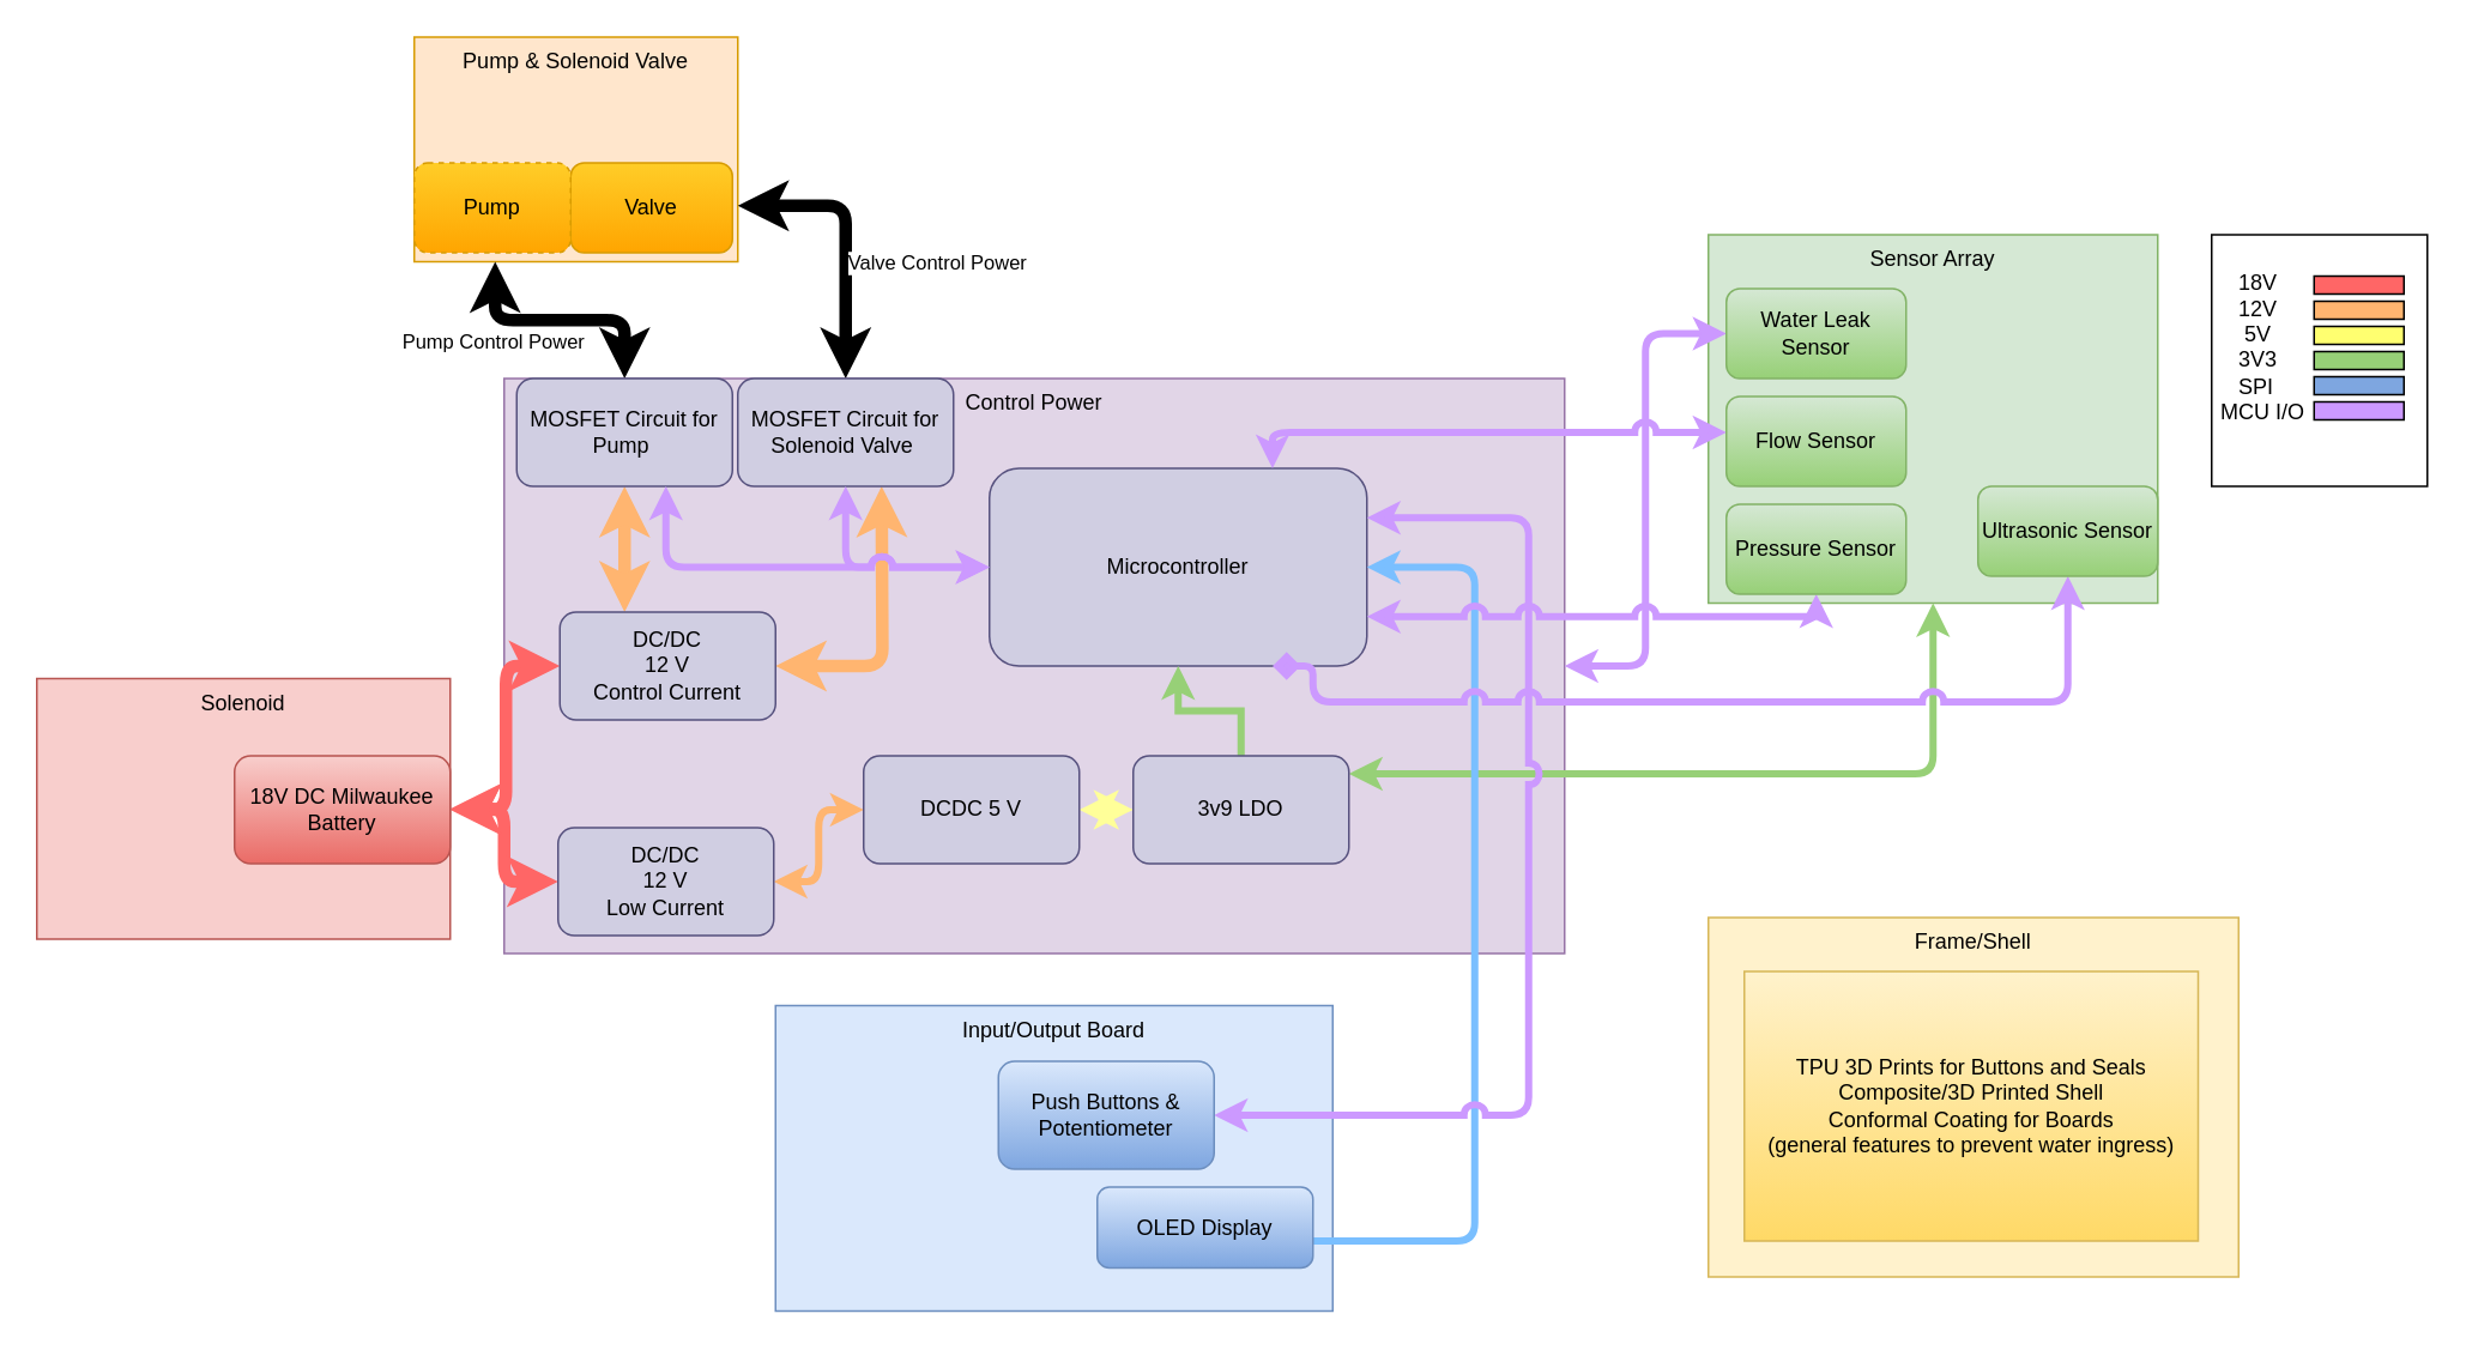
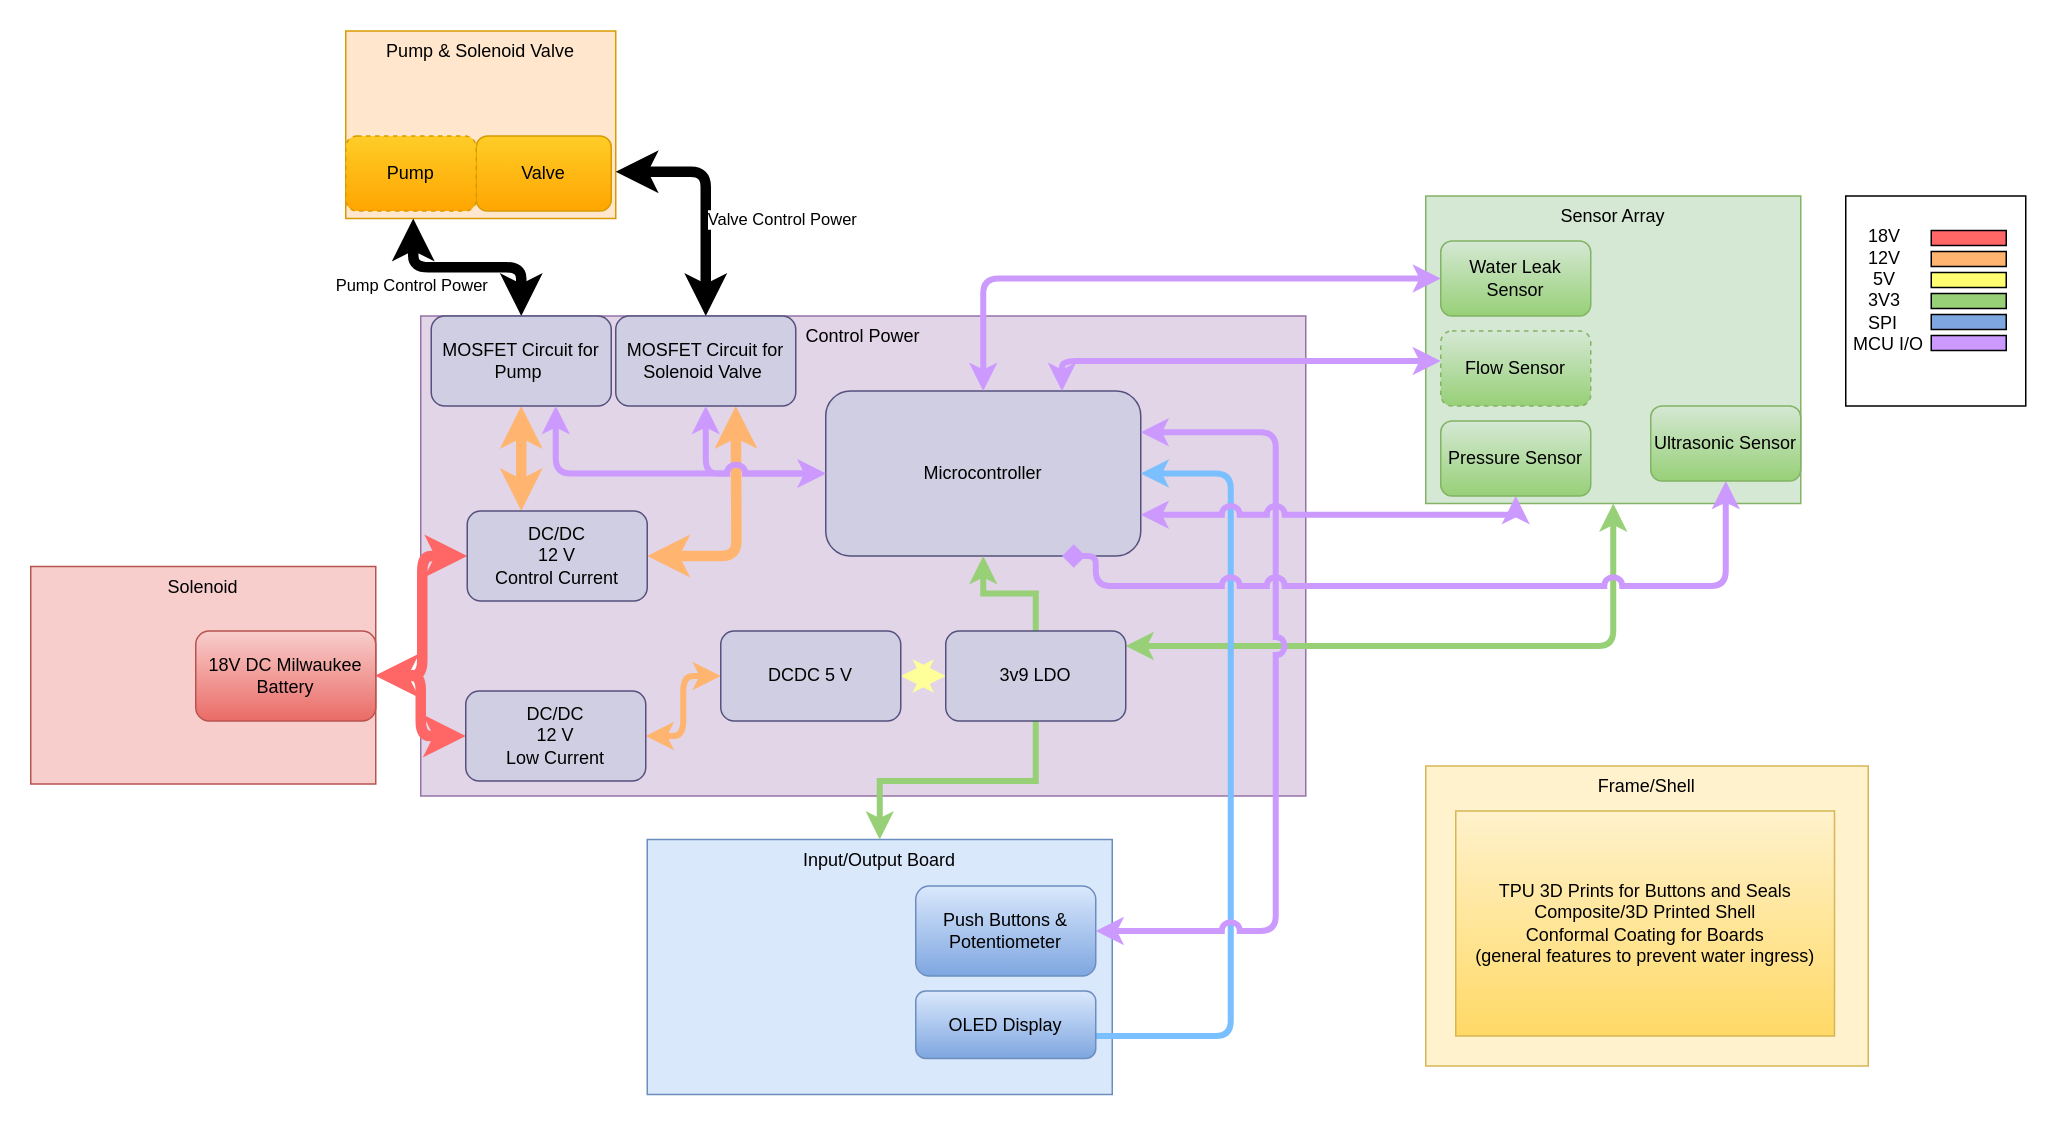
  <mxCell id="0" />
  <mxCell id="1" parent="0" />
  <mxCell id="2" value="Control Power" style="rounded=0;whiteSpace=wrap;html=1;verticalAlign=top;fillColor=#e1d5e7;strokeColor=#9673a6;" vertex="1" parent="1"><mxGeometry x="280" y="210" width="590" height="320" as="geometry" /></mxCell>
  <mxCell id="3" value="Microcontroller" style="rounded=1;whiteSpace=wrap;html=1;fillColor=#d0cee2;strokeColor=#56517e;" vertex="1" parent="1"><mxGeometry x="550" y="260" width="210" height="110" as="geometry" /></mxCell>
  <mxCell id="4" value="Sensor Array" style="rounded=0;whiteSpace=wrap;html=1;verticalAlign=top;fillColor=#d5e8d4;strokeColor=#82b366;" vertex="1" parent="1"><mxGeometry x="950" y="130" width="250" height="205" as="geometry" /></mxCell>
  <mxCell id="5" value="Input/Output Board" style="rounded=0;whiteSpace=wrap;html=1;verticalAlign=top;fillColor=#dae8fc;strokeColor=#6c8ebf;" vertex="1" parent="1"><mxGeometry x="431" y="559" width="310" height="170" as="geometry" /></mxCell>
  <mxCell id="6" style="edgeStyle=orthogonalEdgeStyle;rounded=1;orthogonalLoop=1;jettySize=auto;html=1;strokeColor=#FF6666;strokeWidth=7;curved=0;jumpStyle=arc;startArrow=classic;startFill=1;" edge="1" parent="1" source="7" target="13"><mxGeometry relative="1" as="geometry" /></mxCell>
  <mxCell id="7" value="Solenoid" style="rounded=0;whiteSpace=wrap;html=1;verticalAlign=top;fillColor=#f8cecc;strokeColor=#b85450;" vertex="1" parent="1"><mxGeometry x="20" y="377" width="230" height="145" as="geometry" /></mxCell>
  <mxCell id="8" value="Frame/Shell" style="rounded=0;whiteSpace=wrap;html=1;verticalAlign=top;fillColor=#fff2cc;strokeColor=#d6b656;" vertex="1" parent="1"><mxGeometry x="950" y="510" width="295" height="200" as="geometry" /></mxCell>
  <mxCell id="9" value="Pump &amp;amp; Solenoid Valve" style="rounded=0;whiteSpace=wrap;html=1;verticalAlign=top;fillColor=#ffe6cc;strokeColor=#d79b00;" vertex="1" parent="1"><mxGeometry x="230" y="20" width="180" height="125" as="geometry" /></mxCell>
  <mxCell id="10" style="edgeStyle=orthogonalEdgeStyle;rounded=1;orthogonalLoop=1;jettySize=auto;html=1;entryX=0;entryY=0.5;entryDx=0;entryDy=0;strokeColor=#FF6666;strokeWidth=7;exitX=1;exitY=0.5;exitDx=0;exitDy=0;curved=0;jumpStyle=arc;startArrow=classic;startFill=1;" edge="1" parent="1" source="11" target="16"><mxGeometry relative="1" as="geometry"><Array as="points"><mxPoint x="281" y="450" /><mxPoint x="281" y="370" /></Array></mxGeometry></mxCell>
  <mxCell id="11" value="18V DC Milwaukee Battery" style="rounded=1;whiteSpace=wrap;html=1;fillColor=#f8cecc;gradientColor=#ea6b66;strokeColor=#b85450;" vertex="1" parent="1"><mxGeometry x="130" y="420" width="120" height="60" as="geometry" /></mxCell>
  <mxCell id="12" style="edgeStyle=orthogonalEdgeStyle;rounded=1;orthogonalLoop=1;jettySize=auto;html=1;entryX=0;entryY=0.5;entryDx=0;entryDy=0;strokeColor=#FFB570;strokeWidth=4;curved=0;jumpStyle=arc;startArrow=classic;startFill=1;" edge="1" parent="1" source="13" target="18"><mxGeometry relative="1" as="geometry" /></mxCell>
  <mxCell id="13" value="DC/DC&lt;br&gt;12 V&lt;br&gt;Low Current" style="rounded=1;whiteSpace=wrap;html=1;fillColor=#d0cee2;strokeColor=#56517e;" vertex="1" parent="1"><mxGeometry x="310" y="460" width="120" height="60" as="geometry" /></mxCell>
  <mxCell id="14" style="edgeStyle=orthogonalEdgeStyle;rounded=1;orthogonalLoop=1;jettySize=auto;html=1;strokeColor=#FFB570;strokeWidth=7;curved=0;jumpStyle=arc;startArrow=classic;startFill=1;" edge="1" parent="1" source="16" target="25"><mxGeometry relative="1" as="geometry"><Array as="points"><mxPoint x="347" y="330" /><mxPoint x="347" y="330" /></Array></mxGeometry></mxCell>
  <mxCell id="15" style="edgeStyle=orthogonalEdgeStyle;rounded=1;orthogonalLoop=1;jettySize=auto;html=1;strokeColor=#FFB570;strokeWidth=7;curved=0;jumpStyle=arc;startArrow=classic;startFill=1;" edge="1" parent="1" source="16"><mxGeometry relative="1" as="geometry"><mxPoint x="490" y="270" as="targetPoint" /></mxGeometry></mxCell>
  <mxCell id="16" value="DC/DC&lt;br&gt;12 V&lt;br&gt;Control Current" style="rounded=1;whiteSpace=wrap;html=1;fillColor=#d0cee2;strokeColor=#56517e;" vertex="1" parent="1"><mxGeometry x="311" y="340" width="120" height="60" as="geometry" /></mxCell>
  <mxCell id="17" style="edgeStyle=orthogonalEdgeStyle;rounded=0;orthogonalLoop=1;jettySize=auto;html=1;entryX=0;entryY=0.5;entryDx=0;entryDy=0;strokeColor=#FFFF99;strokeWidth=5;startArrow=classic;startFill=1;" edge="1" parent="1" source="18" target="22"><mxGeometry relative="1" as="geometry"><mxPoint x="626.5" y="449.5" as="targetPoint" /></mxGeometry></mxCell>
  <mxCell id="18" value="DCDC 5 V" style="rounded=1;whiteSpace=wrap;html=1;fillColor=#d0cee2;strokeColor=#56517e;" vertex="1" parent="1"><mxGeometry x="480" y="420" width="120" height="60" as="geometry" /></mxCell>
  <mxCell id="19" style="edgeStyle=orthogonalEdgeStyle;rounded=0;orthogonalLoop=1;jettySize=auto;html=1;strokeColor=#97D077;strokeWidth=4;" edge="1" parent="1" source="22" target="3"><mxGeometry relative="1" as="geometry" /></mxCell>
+ <mxCell id="20" style="edgeStyle=orthogonalEdgeStyle;rounded=0;orthogonalLoop=1;jettySize=auto;html=1;strokeColor=#97D077;strokeWidth=4;" edge="1" parent="1" source="22" target="5"><mxGeometry relative="1" as="geometry"><Array as="points"><mxPoint x="690" y="520" /><mxPoint x="586" y="520" /></Array></mxGeometry></mxCell>
  <mxCell id="21" style="edgeStyle=orthogonalEdgeStyle;rounded=1;orthogonalLoop=1;jettySize=auto;html=1;entryX=0.5;entryY=1;entryDx=0;entryDy=0;strokeColor=#97D077;strokeWidth=4;curved=0;jumpStyle=arc;startArrow=classic;startFill=1;" edge="1" parent="1" source="22" target="4"><mxGeometry relative="1" as="geometry"><Array as="points"><mxPoint x="1075" y="430" /></Array></mxGeometry></mxCell>
  <mxCell id="22" value="3v9 LDO" style="rounded=1;whiteSpace=wrap;html=1;fillColor=#d0cee2;strokeColor=#56517e;" vertex="1" parent="1"><mxGeometry x="630" y="420" width="120" height="60" as="geometry" /></mxCell>
  <mxCell id="23" style="edgeStyle=orthogonalEdgeStyle;rounded=1;orthogonalLoop=1;jettySize=auto;html=1;entryX=0.25;entryY=1;entryDx=0;entryDy=0;curved=0;strokeWidth=7;jumpStyle=arc;startArrow=classic;startFill=1;" edge="1" parent="1" source="25" target="9"><mxGeometry relative="1" as="geometry" /></mxCell>
  <mxCell id="24" value="Pump Control Power" style="edgeLabel;html=1;align=center;verticalAlign=middle;resizable=0;points=[];" vertex="1" connectable="0" parent="23"><mxGeometry x="-0.033" y="5" relative="1" as="geometry"><mxPoint x="-40" y="7" as="offset" /></mxGeometry></mxCell>
  <mxCell id="25" value="MOSFET Circuit for Pump&amp;nbsp;" style="rounded=1;whiteSpace=wrap;html=1;fillColor=#d0cee2;strokeColor=#56517e;" vertex="1" parent="1"><mxGeometry x="287" y="210" width="120" height="60" as="geometry" /></mxCell>
  <mxCell id="26" style="edgeStyle=orthogonalEdgeStyle;rounded=1;orthogonalLoop=1;jettySize=auto;html=1;entryX=1;entryY=0.75;entryDx=0;entryDy=0;curved=0;strokeWidth=7;jumpStyle=arc;startArrow=classic;startFill=1;" edge="1" parent="1" source="28" target="9"><mxGeometry relative="1" as="geometry" /></mxCell>
  <mxCell id="27" value="Valve Control Power" style="edgeLabel;html=1;align=center;verticalAlign=middle;resizable=0;points=[];" vertex="1" connectable="0" parent="26"><mxGeometry x="-0.13" y="-2" relative="1" as="geometry"><mxPoint x="48" y="3" as="offset" /></mxGeometry></mxCell>
  <mxCell id="28" value="MOSFET Circuit for Solenoid Valve&amp;nbsp;" style="rounded=1;whiteSpace=wrap;html=1;fillColor=#d0cee2;strokeColor=#56517e;" vertex="1" parent="1"><mxGeometry x="410" y="210" width="120" height="60" as="geometry" /></mxCell>
  <mxCell id="29" value="" style="endArrow=classic;html=1;rounded=1;entryX=0.5;entryY=1;entryDx=0;entryDy=0;exitX=0;exitY=0.5;exitDx=0;exitDy=0;curved=0;strokeWidth=4;jumpStyle=arc;startArrow=classic;startFill=1;strokeColor=#CC99FF;" edge="1" parent="1" source="3" target="28"><mxGeometry width="50" height="50" relative="1" as="geometry"><mxPoint x="460" y="360" as="sourcePoint" /><mxPoint x="510" y="310" as="targetPoint" /><Array as="points"><mxPoint x="470" y="315" /></Array></mxGeometry></mxCell>
  <mxCell id="30" value="" style="endArrow=classic;html=1;rounded=1;exitX=0;exitY=0.5;exitDx=0;exitDy=0;curved=0;strokeWidth=4;jumpStyle=arc;startArrow=classic;startFill=1;strokeColor=#CC99FF;" edge="1" parent="1" source="3"><mxGeometry width="50" height="50" relative="1" as="geometry"><mxPoint x="558" y="330" as="sourcePoint" /><mxPoint x="370" y="270" as="targetPoint" /><Array as="points"><mxPoint x="370" y="315" /></Array></mxGeometry></mxCell>
  <mxCell id="31" value="TPU 3D Prints for Buttons and Seals&lt;div&gt;Composite/3D Printed Shell&lt;/div&gt;&lt;div&gt;Conformal Coating for Boards&lt;/div&gt;&lt;div&gt;(general features to prevent water ingress)&lt;/div&gt;" style="rounded=0;whiteSpace=wrap;html=1;fillColor=#fff2cc;gradientColor=#ffd966;strokeColor=#d6b656;" vertex="1" parent="1"><mxGeometry x="970" y="540" width="252.5" height="150" as="geometry" /></mxCell>
  <mxCell id="32" style="edgeStyle=orthogonalEdgeStyle;rounded=1;orthogonalLoop=1;jettySize=auto;html=1;entryX=1;entryY=0.5;entryDx=0;entryDy=0;strokeColor=light-dark(#7abfff, #ededed);strokeWidth=4;curved=0;" edge="1" parent="1" source="33" target="3"><mxGeometry relative="1" as="geometry"><Array as="points"><mxPoint x="820" y="690" /><mxPoint x="820" y="315" /></Array></mxGeometry></mxCell>
  <mxCell id="33" value="OLED Display" style="rounded=1;whiteSpace=wrap;html=1;fillColor=#dae8fc;gradientColor=#7ea6e0;strokeColor=#6c8ebf;" vertex="1" parent="1"><mxGeometry x="610" y="660" width="120" height="45" as="geometry" /></mxCell>
  <mxCell id="34" style="edgeStyle=orthogonalEdgeStyle;rounded=1;orthogonalLoop=1;jettySize=auto;html=1;entryX=1;entryY=0.25;entryDx=0;entryDy=0;curved=0;strokeWidth=4;jumpStyle=arc;startArrow=classic;startFill=1;strokeColor=#CC99FF;" edge="1" parent="1" source="35" target="3"><mxGeometry relative="1" as="geometry"><Array as="points"><mxPoint x="850" y="620" /><mxPoint x="850" y="288" /></Array></mxGeometry></mxCell>
- <mxCell id="35" value="Push Buttons &amp;amp; Potentiometer" style="rounded=1;whiteSpace=wrap;html=1;fillColor=#dae8fc;gradientColor=#7ea6e0;strokeColor=#6c8ebf;" vertex="1" parent="1"><mxGeometry x="555" y="590" width="120" height="60" as="geometry" /></mxCell>
- <mxCell id="36" style="edgeStyle=orthogonalEdgeStyle;rounded=1;orthogonalLoop=1;jettySize=auto;html=1;curved=0;strokeWidth=4;jumpStyle=arc;startArrow=classic;startFill=1;strokeColor=#CC99FF;" edge="1" parent="1" source="37" target="2"><mxGeometry relative="1" as="geometry" /></mxCell>
+ <mxCell id="35" value="Push Buttons &amp;amp; Potentiometer" style="rounded=1;whiteSpace=wrap;html=1;fillColor=#dae8fc;gradientColor=#7ea6e0;strokeColor=#6c8ebf;" vertex="1" parent="1"><mxGeometry x="610" y="590" width="120" height="60" as="geometry" /></mxCell>
+ <mxCell id="36" style="edgeStyle=orthogonalEdgeStyle;rounded=1;orthogonalLoop=1;jettySize=auto;html=1;entryX=0.5;entryY=0;entryDx=0;entryDy=0;curved=0;strokeWidth=4;jumpStyle=arc;startArrow=classic;startFill=1;strokeColor=#CC99FF;" edge="1" parent="1" source="37" target="3"><mxGeometry relative="1" as="geometry" /></mxCell>
  <mxCell id="37" value="Water Leak Sensor" style="rounded=1;whiteSpace=wrap;html=1;fillColor=#d5e8d4;gradientColor=#97d077;strokeColor=#82b366;" vertex="1" parent="1"><mxGeometry x="960" y="160" width="100" height="50" as="geometry" /></mxCell>
  <mxCell id="38" style="edgeStyle=orthogonalEdgeStyle;rounded=1;orthogonalLoop=1;jettySize=auto;html=1;entryX=0.75;entryY=0;entryDx=0;entryDy=0;curved=0;strokeWidth=4;jumpStyle=arc;startArrow=classic;startFill=1;strokeColor=#CC99FF;" edge="1" parent="1" source="39" target="3"><mxGeometry relative="1" as="geometry"><Array as="points"><mxPoint x="707" y="240" /></Array></mxGeometry></mxCell>
- <mxCell id="39" value="Flow Sensor" style="rounded=1;whiteSpace=wrap;html=1;fillColor=#d5e8d4;gradientColor=#97d077;strokeColor=#82b366;" vertex="1" parent="1"><mxGeometry x="960" y="220" width="100" height="50" as="geometry" /></mxCell>
+ <mxCell id="39" value="Flow Sensor" style="rounded=1;whiteSpace=wrap;html=1;fillColor=#d5e8d4;gradientColor=#97d077;strokeColor=#82b366;dashed=1;" vertex="1" parent="1"><mxGeometry x="960" y="220" width="100" height="50" as="geometry" /></mxCell>
  <mxCell id="40" style="edgeStyle=orthogonalEdgeStyle;rounded=1;orthogonalLoop=1;jettySize=auto;html=1;entryX=1;entryY=0.75;entryDx=0;entryDy=0;curved=0;strokeWidth=4;jumpStyle=arc;startArrow=classic;startFill=1;strokeColor=#CC99FF;" edge="1" parent="1" source="41" target="3"><mxGeometry relative="1" as="geometry"><mxPoint x="1080" y="410" as="targetPoint" /><Array as="points"><mxPoint x="1010" y="343" /></Array></mxGeometry></mxCell>
  <mxCell id="41" value="Pressure Sensor" style="rounded=1;whiteSpace=wrap;html=1;fillColor=#d5e8d4;gradientColor=#97d077;strokeColor=#82b366;" vertex="1" parent="1"><mxGeometry x="960" y="280" width="100" height="50" as="geometry" /></mxCell>
  <mxCell id="42" style="edgeStyle=orthogonalEdgeStyle;rounded=1;orthogonalLoop=1;jettySize=auto;html=1;entryX=0.75;entryY=1;entryDx=0;entryDy=0;curved=0;strokeWidth=4;jumpStyle=arc;startArrow=classic;startFill=1;strokeColor=#CC99FF;endArrow=diamond;" edge="1" parent="1" source="43" target="3"><mxGeometry relative="1" as="geometry"><mxPoint x="1080" y="340" as="targetPoint" /><Array as="points"><mxPoint x="1150" y="390" /><mxPoint x="730" y="390" /><mxPoint x="730" y="370" /></Array></mxGeometry></mxCell>
  <mxCell id="43" value="Ultrasonic Sensor" style="rounded=1;whiteSpace=wrap;html=1;fillColor=#d5e8d4;gradientColor=#97d077;strokeColor=#82b366;" vertex="1" parent="1"><mxGeometry x="1100" y="270" width="100" height="50" as="geometry" /></mxCell>
  <mxCell id="44" value="Valve" style="rounded=1;whiteSpace=wrap;html=1;fillColor=#ffcd28;gradientColor=#ffa500;strokeColor=#d79b00;" vertex="1" parent="1"><mxGeometry x="317" y="90" width="90" height="50" as="geometry" /></mxCell>
  <mxCell id="45" value="Pump" style="rounded=1;whiteSpace=wrap;html=1;fillColor=#ffcd28;gradientColor=#ffa500;strokeColor=#d79b00;dashed=1;" vertex="1" parent="1"><mxGeometry x="230" y="90" width="87" height="50" as="geometry" /></mxCell>
  <mxCell id="46" value="&amp;nbsp; &amp;nbsp; 18V&lt;div&gt;&amp;nbsp; &amp;nbsp; 12V&lt;div&gt;&amp;nbsp; &amp;nbsp; &amp;nbsp;5V&lt;/div&gt;&lt;div&gt;&amp;nbsp; &amp;nbsp; 3V3&lt;/div&gt;&lt;div&gt;&amp;nbsp; &amp;nbsp; SPI&lt;/div&gt;&lt;div&gt;&amp;nbsp;MCU I/O&lt;br&gt;&lt;br&gt;&lt;/div&gt;&lt;/div&gt;" style="rounded=0;whiteSpace=wrap;html=1;align=left;" vertex="1" parent="1"><mxGeometry x="1230" y="130" width="120" height="140" as="geometry" /></mxCell>
  <mxCell id="47" value="" style="rounded=0;whiteSpace=wrap;html=1;fillColor=#FFB570;" vertex="1" parent="1"><mxGeometry x="1287" y="167" width="50" height="10" as="geometry" /></mxCell>
  <mxCell id="48" value="" style="rounded=0;whiteSpace=wrap;html=1;fillColor=#FFFF70;" vertex="1" parent="1"><mxGeometry x="1287" y="181" width="50" height="10" as="geometry" /></mxCell>
  <mxCell id="49" value="" style="rounded=0;whiteSpace=wrap;html=1;fillColor=#97D077;" vertex="1" parent="1"><mxGeometry x="1287" y="195" width="50" height="10" as="geometry" /></mxCell>
  <mxCell id="50" value="" style="rounded=0;whiteSpace=wrap;html=1;fillColor=#7EA6E0;" vertex="1" parent="1"><mxGeometry x="1287" y="209" width="50" height="10" as="geometry" /></mxCell>
  <mxCell id="51" value="" style="rounded=0;whiteSpace=wrap;html=1;fillColor=#CC99FF;" vertex="1" parent="1"><mxGeometry x="1287" y="223" width="50" height="10" as="geometry" /></mxCell>
  <mxCell id="52" value="" style="rounded=0;whiteSpace=wrap;html=1;fillColor=#FF6666;" vertex="1" parent="1"><mxGeometry x="1287" y="153" width="50" height="10" as="geometry" /></mxCell>
